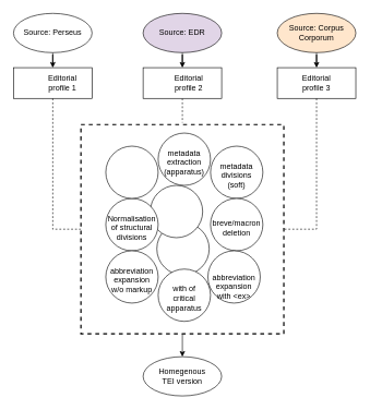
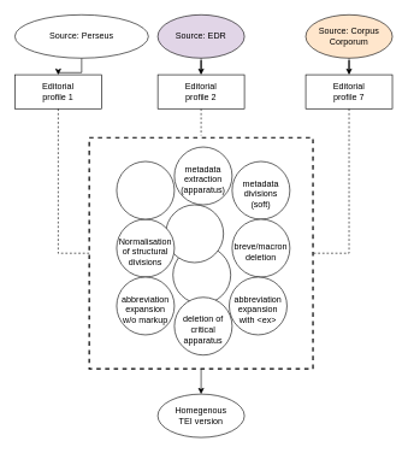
  <mxCell id="0" />
  <mxCell id="1" parent="0" />
  <mxCell id="2" style="edgeStyle=orthogonalEdgeStyle;rounded=0;orthogonalLoop=1;jettySize=auto;html=1;exitX=0.5;exitY=1;exitDx=0;exitDy=0;entryX=0.5;entryY=0;entryDx=0;entryDy=0;" edge="1" parent="1" source="3" target="16"><mxGeometry relative="1" as="geometry" /></mxCell>
  <mxCell id="3" value="" style="rounded=0;whiteSpace=wrap;html=1;strokeWidth=2;dashed=1;" vertex="1" parent="1"><mxGeometry x="123" y="190" width="310" height="320" as="geometry" /></mxCell>
  <mxCell id="4" value="" style="ellipse;whiteSpace=wrap;html=1;aspect=fixed;" vertex="1" parent="1"><mxGeometry x="239" y="340" width="80" height="80" as="geometry" /></mxCell>
  <mxCell id="5" value="" style="ellipse;whiteSpace=wrap;html=1;aspect=fixed;" vertex="1" parent="1"><mxGeometry x="229" y="283" width="80" height="80" as="geometry" /></mxCell>
  <mxCell id="6" value="" style="edgeStyle=orthogonalEdgeStyle;rounded=0;orthogonalLoop=1;jettySize=auto;html=1;" parent="1" source="7" target="10" edge="1"><mxGeometry relative="1" as="geometry" /></mxCell>
- <mxCell id="7" value="Source: Perseus " style="ellipse;whiteSpace=wrap;html=1;" parent="1" vertex="1"><mxGeometry x="20" y="20" width="120" height="60" as="geometry" /></mxCell>
+ <mxCell id="7" value="Source: Perseus " style="ellipse;whiteSpace=wrap;html=1;" parent="1" vertex="1"><mxGeometry x="20" y="20" width="185" height="60" as="geometry" /></mxCell>
  <mxCell id="8" value="" style="edgeStyle=orthogonalEdgeStyle;rounded=0;orthogonalLoop=1;jettySize=auto;html=1;" parent="1" source="9" target="12" edge="1"><mxGeometry relative="1" as="geometry" /></mxCell>
  <mxCell id="9" value="Source: EDR" style="ellipse;whiteSpace=wrap;html=1;fillColor=#e1d5e7;" parent="1" vertex="1"><mxGeometry x="218" y="20" width="120" height="60" as="geometry" /></mxCell>
  <mxCell id="10" value="" style="whiteSpace=wrap;html=1;" parent="1" vertex="1"><mxGeometry x="20" y="103" width="120" height="47" as="geometry" /></mxCell>
  <mxCell id="11" value="" style="edgeStyle=orthogonalEdgeStyle;rounded=0;orthogonalLoop=1;jettySize=auto;html=1;endArrow=none;endFill=0;dashed=1;" edge="1" parent="1" source="12"><mxGeometry relative="1" as="geometry"><mxPoint x="278" y="187" as="targetPoint" /></mxGeometry></mxCell>
  <mxCell id="12" value="" style="whiteSpace=wrap;html=1;" parent="1" vertex="1"><mxGeometry x="218" y="103" width="120" height="47" as="geometry" /></mxCell>
  <mxCell id="13" style="edgeStyle=orthogonalEdgeStyle;rounded=0;orthogonalLoop=1;jettySize=auto;html=1;entryX=0;entryY=0.5;entryDx=0;entryDy=0;exitX=0.5;exitY=1;exitDx=0;exitDy=0;dashed=1;endArrow=none;endFill=0;" edge="1" parent="1" source="10" target="3"><mxGeometry relative="1" as="geometry" /></mxCell>
- <mxCell id="14" value="Editorial profile 1" style="text;html=1;strokeColor=none;fillColor=none;align=center;verticalAlign=middle;whiteSpace=wrap;rounded=0;" parent="1" vertex="1"><mxGeometry x="65" y="111.5" width="60" height="30" as="geometry" /></mxCell>
- <mxCell id="15" value="Editorial profile 2" style="text;html=1;strokeColor=none;fillColor=none;align=center;verticalAlign=middle;whiteSpace=wrap;rounded=0;" parent="1" vertex="1"><mxGeometry x="258" y="111.5" width="60" height="30" as="geometry" /></mxCell>
+ <mxCell id="14" value="Editorial profile 1" style="text;html=1;strokeColor=none;fillColor=none;align=center;verticalAlign=middle;whiteSpace=wrap;rounded=0;" parent="1" vertex="1"><mxGeometry x="50" y="111.5" width="60" height="30" as="geometry" /></mxCell>
+ <mxCell id="15" value="Editorial profile 2" style="text;html=1;strokeColor=none;fillColor=none;align=center;verticalAlign=middle;whiteSpace=wrap;rounded=0;" parent="1" vertex="1"><mxGeometry x="248" y="111.5" width="60" height="30" as="geometry" /></mxCell>
  <mxCell id="16" value="" style="ellipse;whiteSpace=wrap;html=1;" parent="1" vertex="1"><mxGeometry x="218" y="545" width="120" height="60" as="geometry" /></mxCell>
  <mxCell id="17" value="Homegenous TEI version" style="text;html=1;strokeColor=none;fillColor=none;align=center;verticalAlign=middle;whiteSpace=wrap;rounded=0;" parent="1" vertex="1"><mxGeometry x="248" y="559" width="60" height="31" as="geometry" /></mxCell>
  <mxCell id="18" value="" style="edgeStyle=orthogonalEdgeStyle;rounded=0;orthogonalLoop=1;jettySize=auto;html=1;" edge="1" parent="1" source="19" target="20"><mxGeometry relative="1" as="geometry" /></mxCell>
  <mxCell id="19" value="&lt;div&gt;Source: Corpus Corporum&lt;/div&gt;" style="ellipse;whiteSpace=wrap;html=1;fillColor=#ffe6cc;" vertex="1" parent="1"><mxGeometry x="423" y="20" width="120" height="60" as="geometry" /></mxCell>
  <mxCell id="20" value="" style="whiteSpace=wrap;html=1;" vertex="1" parent="1"><mxGeometry x="423" y="103" width="120" height="47" as="geometry" /></mxCell>
  <mxCell id="21" style="edgeStyle=orthogonalEdgeStyle;rounded=0;orthogonalLoop=1;jettySize=auto;html=1;entryX=1;entryY=0.5;entryDx=0;entryDy=0;exitX=0.5;exitY=1;exitDx=0;exitDy=0;dashed=1;endArrow=none;endFill=0;" edge="1" parent="1" source="20" target="3"><mxGeometry relative="1" as="geometry" /></mxCell>
- <mxCell id="22" value="Editorial profile 3" style="text;html=1;strokeColor=none;fillColor=none;align=center;verticalAlign=middle;whiteSpace=wrap;rounded=0;" vertex="1" parent="1"><mxGeometry x="453" y="111.5" width="60" height="30" as="geometry" /></mxCell>
+ <mxCell id="22" value="Editorial profile 7" style="text;html=1;strokeColor=none;fillColor=none;align=center;verticalAlign=middle;whiteSpace=wrap;rounded=0;" vertex="1" parent="1"><mxGeometry x="453" y="111.5" width="60" height="30" as="geometry" /></mxCell>
  <mxCell id="23" value="" style="group" vertex="1" connectable="0" parent="1"><mxGeometry x="161" y="303" width="80" height="80" as="geometry" /></mxCell>
  <mxCell id="24" value="" style="ellipse;whiteSpace=wrap;html=1;aspect=fixed;" vertex="1" parent="23"><mxGeometry width="80" height="80" as="geometry" /></mxCell>
  <mxCell id="25" value="Normalisation of structural divisions" style="text;html=1;strokeColor=none;fillColor=none;align=center;verticalAlign=middle;whiteSpace=wrap;rounded=0;" vertex="1" parent="23"><mxGeometry x="10" y="30" width="60" height="30" as="geometry" /></mxCell>
  <mxCell id="26" value="" style="group" vertex="1" connectable="0" parent="1"><mxGeometry x="241" y="203" width="80" height="80" as="geometry" /></mxCell>
  <mxCell id="27" value="" style="ellipse;whiteSpace=wrap;html=1;aspect=fixed;" vertex="1" parent="26"><mxGeometry width="80" height="80" as="geometry" /></mxCell>
  <mxCell id="28" value="metadata extraction (apparatus)" style="text;html=1;strokeColor=none;fillColor=none;align=center;verticalAlign=middle;whiteSpace=wrap;rounded=0;" vertex="1" parent="26"><mxGeometry x="10" y="30" width="60" height="30" as="geometry" /></mxCell>
  <mxCell id="29" value="" style="group" vertex="1" connectable="0" parent="1"><mxGeometry x="321" y="223" width="80" height="80" as="geometry" /></mxCell>
  <mxCell id="30" value="" style="ellipse;whiteSpace=wrap;html=1;aspect=fixed;" vertex="1" parent="29"><mxGeometry width="80" height="80" as="geometry" /></mxCell>
  <mxCell id="31" value="metadata divisions (soft)" style="text;html=1;strokeColor=none;fillColor=none;align=center;verticalAlign=middle;whiteSpace=wrap;rounded=0;" vertex="1" parent="29"><mxGeometry x="10" y="30" width="60" height="30" as="geometry" /></mxCell>
  <mxCell id="32" value="" style="group" vertex="1" connectable="0" parent="1"><mxGeometry x="161" y="223" width="80" height="80" as="geometry" /></mxCell>
  <mxCell id="33" value="" style="ellipse;whiteSpace=wrap;html=1;aspect=fixed;" vertex="1" parent="32"><mxGeometry width="80" height="80" as="geometry" /></mxCell>
  <mxCell id="34" value="" style="group" vertex="1" connectable="0" parent="1"><mxGeometry x="321" y="303" width="80" height="80" as="geometry" /></mxCell>
  <mxCell id="35" value="" style="ellipse;whiteSpace=wrap;html=1;aspect=fixed;" vertex="1" parent="34"><mxGeometry width="80" height="80" as="geometry" /></mxCell>
  <mxCell id="36" value="breve/macron deletion" style="text;html=1;strokeColor=none;fillColor=none;align=center;verticalAlign=middle;whiteSpace=wrap;rounded=0;" vertex="1" parent="34"><mxGeometry x="10" y="30" width="60" height="30" as="geometry" /></mxCell>
  <mxCell id="37" value="" style="group" vertex="1" connectable="0" parent="1"><mxGeometry x="241" y="411" width="80" height="80" as="geometry" /></mxCell>
  <mxCell id="38" value="" style="ellipse;whiteSpace=wrap;html=1;aspect=fixed;" vertex="1" parent="37"><mxGeometry width="80" height="80" as="geometry" /></mxCell>
- <mxCell id="39" value="&lt;div&gt;with of critical apparatus&lt;/div&gt;" style="text;html=1;strokeColor=none;fillColor=none;align=center;verticalAlign=middle;whiteSpace=wrap;rounded=0;" vertex="1" parent="37"><mxGeometry x="10" y="30" width="60" height="30" as="geometry" /></mxCell>
+ <mxCell id="39" value="&lt;div&gt;deletion of critical apparatus&lt;/div&gt;" style="text;html=1;strokeColor=none;fillColor=none;align=center;verticalAlign=middle;whiteSpace=wrap;rounded=0;" vertex="1" parent="37"><mxGeometry x="10" y="30" width="60" height="30" as="geometry" /></mxCell>
  <mxCell id="40" value="" style="group" vertex="1" connectable="0" parent="1"><mxGeometry x="317" y="383" width="80" height="80" as="geometry" /></mxCell>
  <mxCell id="41" value="" style="ellipse;whiteSpace=wrap;html=1;aspect=fixed;" vertex="1" parent="40"><mxGeometry width="80" height="80" as="geometry" /></mxCell>
- <mxCell id="42" value="&lt;div&gt;abbreviation expansion with &amp;lt;ex&amp;gt;&lt;br&gt;&lt;/div&gt;" style="text;html=1;strokeColor=none;fillColor=none;align=center;verticalAlign=middle;whiteSpace=wrap;rounded=0;" vertex="1" parent="40"><mxGeometry x="10" y="40" width="60" height="30" as="geometry" /></mxCell>
+ <mxCell id="42" value="&lt;div&gt;abbreviation expansion with &amp;lt;ex&amp;gt;&lt;br&gt;&lt;/div&gt;" style="text;html=1;strokeColor=none;fillColor=none;align=center;verticalAlign=middle;whiteSpace=wrap;rounded=0;" vertex="1" parent="40"><mxGeometry x="10" y="30" width="60" height="30" as="geometry" /></mxCell>
  <mxCell id="43" value="" style="group" vertex="1" connectable="0" parent="1"><mxGeometry x="161" y="383" width="80" height="80" as="geometry" /></mxCell>
  <mxCell id="44" value="" style="ellipse;whiteSpace=wrap;html=1;aspect=fixed;" vertex="1" parent="43"><mxGeometry width="80" height="80" as="geometry" /></mxCell>
  <mxCell id="45" value="&lt;div&gt;abbreviation expansion w/o markup&lt;/div&gt;" style="text;html=1;strokeColor=none;fillColor=none;align=center;verticalAlign=middle;whiteSpace=wrap;rounded=0;" vertex="1" parent="43"><mxGeometry x="10" y="30" width="60" height="30" as="geometry" /></mxCell>
